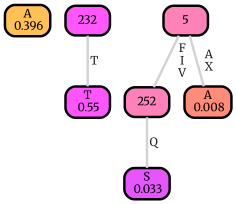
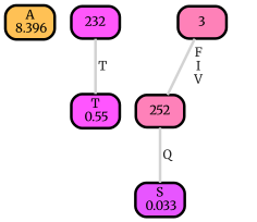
  graph {
    fontname=Merriweather
    ranksep="0 equally"
    splines=straight
    node [color=black fontcolor=black fontname=Merriweather penwidth=3 shape=box style="filled, rounded"]
    edge [color=lightgray fontcolor=grey14 fontname=Merriweather fontweight=bold penwidth=3]
-   n1 [fillcolor="#ffc155" label="A\n 0.396"]
+   n1 [fillcolor="#ffc155" label="A\n 8.396"]
    n2 [fillcolor="#ff57fb" label=232]
    n3 [fillcolor="#ff55ff" label="T\n 0.55"]
    n4 [fillcolor="#fe81b9" label=252]
    n5 [fillcolor="#e755ff" label="S\n 0.033"]
-   n6 [fillcolor="#fe81b8" label=5]
-   n7 [fillcolor="#ff8b7a" label="A\n 0.008"]
+   n6 [fillcolor="#fe81b8" label=3]
    subgraph sub_1 {
      rank=same
    }
    n2 -- n3 [label=" T"]
    n4 -- n5 [label=" Q"]
    n6 -- n4 [label=" F\n I\n V"]
-   n6 -- n7 [label=" A\n X"]
  }
